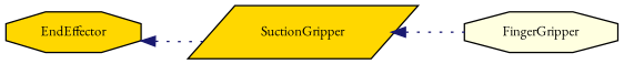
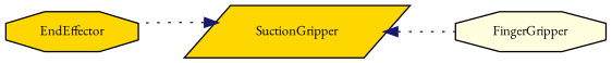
  digraph {
    fontname="EB Garamond"
    rankdir=LR
    node [color=black fillcolor=gold fontname="EB Garamond" fontsize=10 shape=octagon style=filled]
    edge [color=midnightblue dir=back fontname="EB Garamond" fontsize=10 labelfontname=Helvetica labelfontsize=10 style=dotted]
    n1 [height=0.2 label=EndEffector width=0.4]
    n2 [height=0.2 label=SuctionGripper shape=parallelogram width=0.4]
    n3 [fillcolor=lightyellow height=0.2 label=FingerGripper width=0.4]
-   n1 -> n2
+   n2 -> n1
    n2 -> n3
  }
